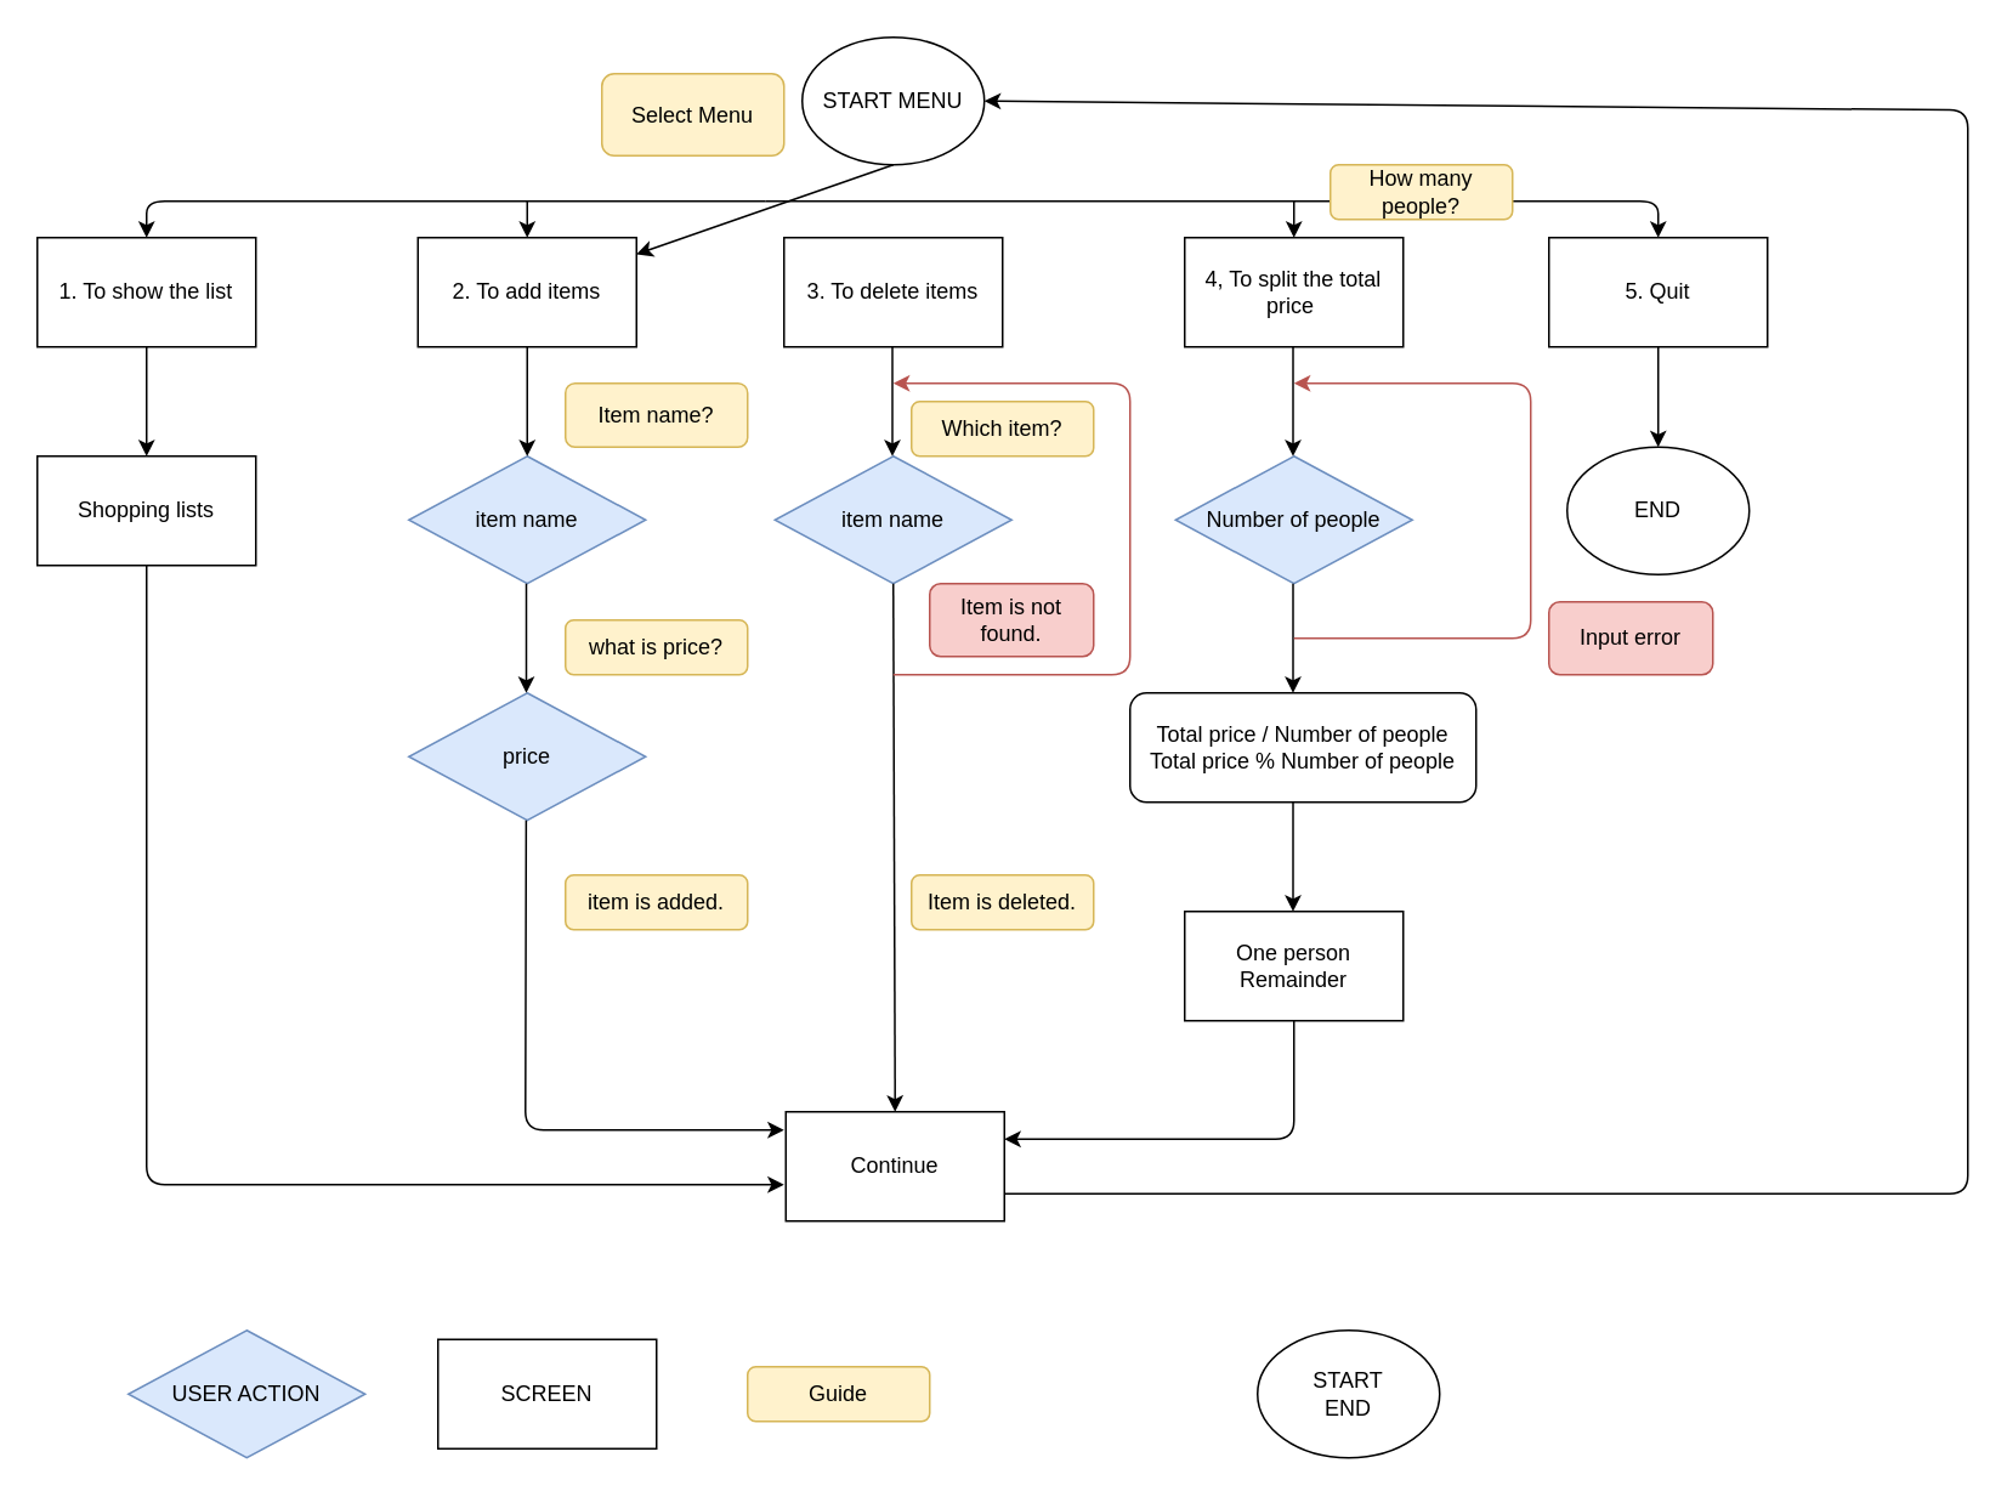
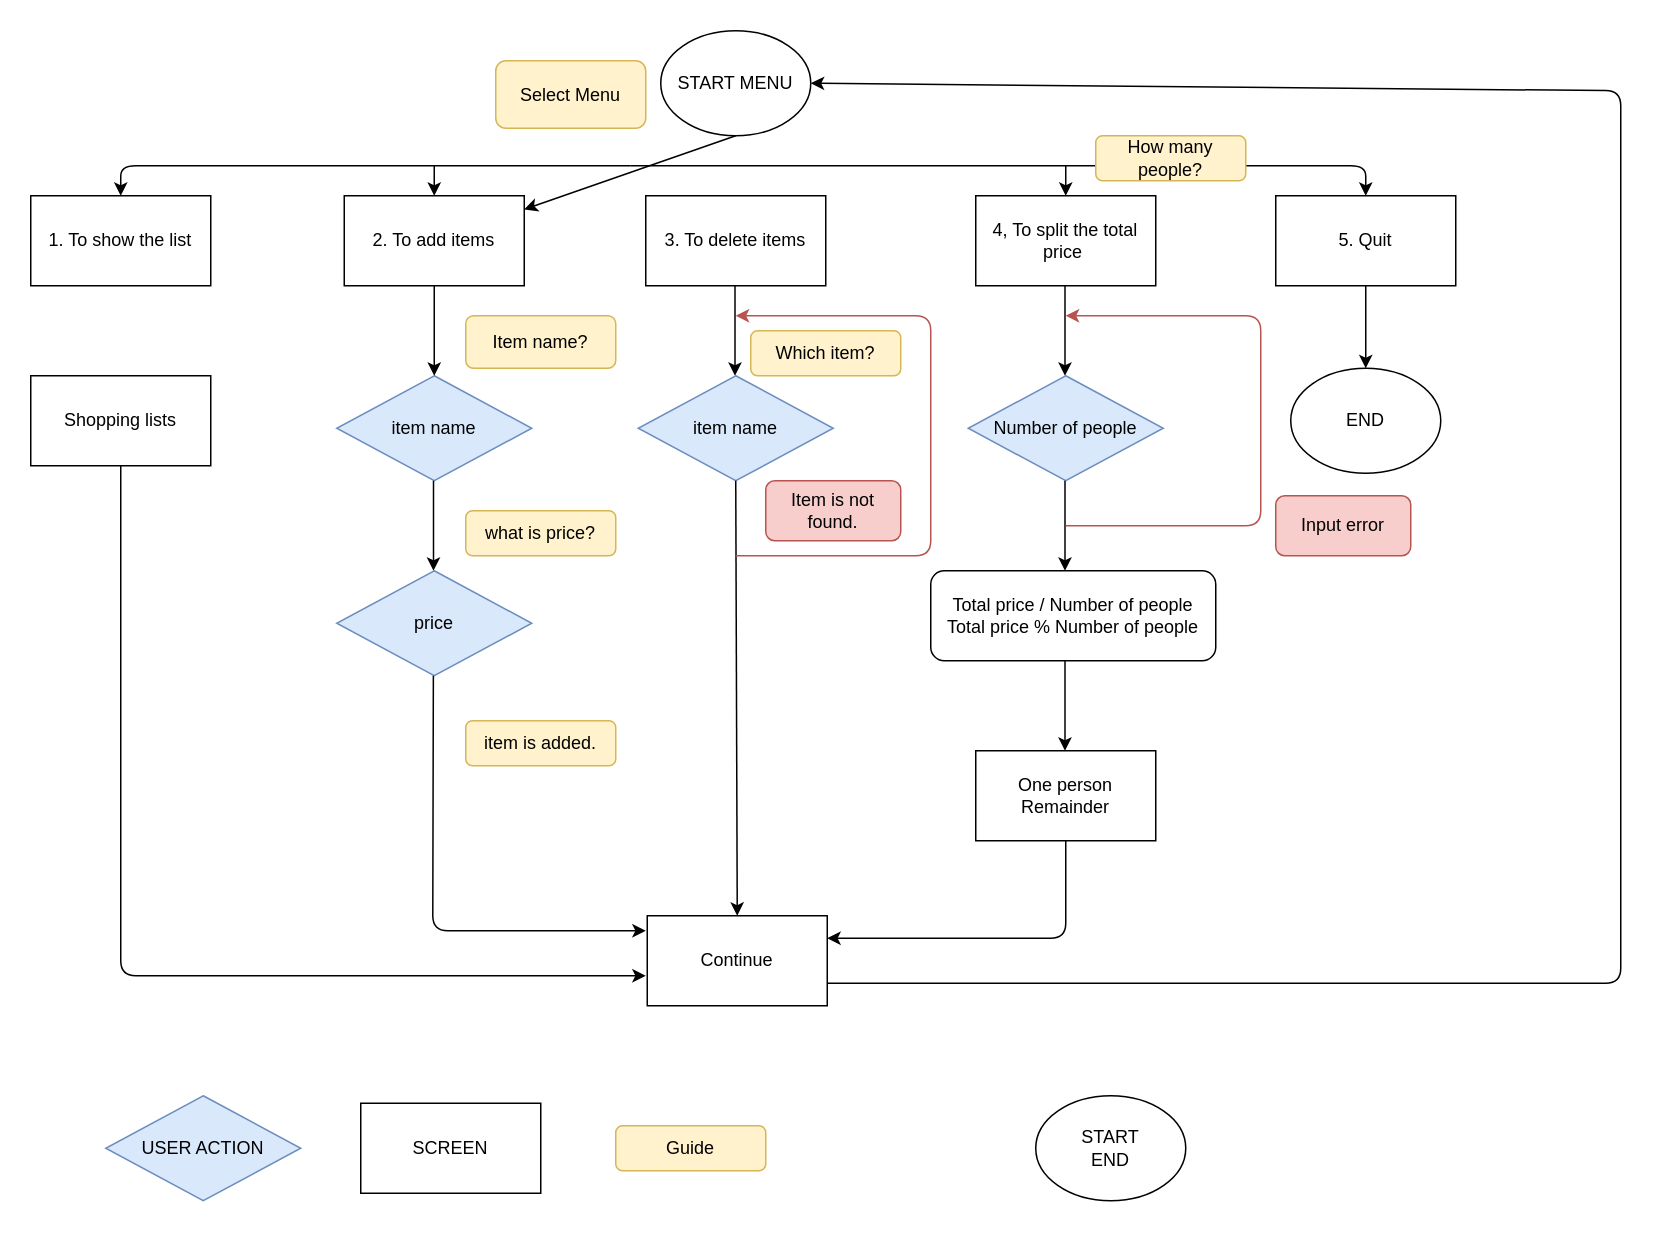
  <mxCell id="0" />
  <mxCell id="1" parent="0" />
  <mxCell id="2" value="START MENU" style="ellipse;whiteSpace=wrap;html=1;" vertex="1" parent="1"><mxGeometry x="440" y="20" width="100" height="70" as="geometry" /></mxCell>
  <mxCell id="3" value="1. To show the list" style="rounded=0;whiteSpace=wrap;html=1;" vertex="1" parent="1"><mxGeometry x="20" y="130" width="120" height="60" as="geometry" /></mxCell>
  <mxCell id="4" value="2. To add items" style="rounded=0;whiteSpace=wrap;html=1;" vertex="1" parent="1"><mxGeometry x="229" y="130" width="120" height="60" as="geometry" /></mxCell>
  <mxCell id="5" value="4, To split the total price&amp;nbsp;" style="rounded=0;whiteSpace=wrap;html=1;" vertex="1" parent="1"><mxGeometry x="650" y="130" width="120" height="60" as="geometry" /></mxCell>
  <mxCell id="6" value="3. To delete items" style="rounded=0;whiteSpace=wrap;html=1;" vertex="1" parent="1"><mxGeometry x="430" y="130" width="120" height="60" as="geometry" /></mxCell>
  <mxCell id="7" value="5. Quit" style="rounded=0;whiteSpace=wrap;html=1;" vertex="1" parent="1"><mxGeometry x="850" y="130" width="120" height="60" as="geometry" /></mxCell>
  <mxCell id="8" value="" style="endArrow=classic;html=1;exitX=0.5;exitY=1;exitDx=0;exitDy=0;" edge="1" parent="1" source="2" target="4"><mxGeometry width="50" height="50" relative="1" as="geometry"><mxPoint x="440" y="280" as="sourcePoint" /><mxPoint x="490" y="230" as="targetPoint" /></mxGeometry></mxCell>
  <mxCell id="9" value="" style="endArrow=classic;html=1;entryX=0.5;entryY=0;entryDx=0;entryDy=0;" edge="1" parent="1" target="7"><mxGeometry width="50" height="50" relative="1" as="geometry"><mxPoint x="420" y="110" as="sourcePoint" /><mxPoint x="740" y="70" as="targetPoint" /><Array as="points"><mxPoint x="910" y="110" /></Array></mxGeometry></mxCell>
  <mxCell id="10" value="" style="endArrow=classic;html=1;entryX=0.5;entryY=0;entryDx=0;entryDy=0;" edge="1" parent="1" target="3"><mxGeometry width="50" height="50" relative="1" as="geometry"><mxPoint x="420" y="110" as="sourcePoint" /><mxPoint x="336" y="130" as="targetPoint" /><Array as="points"><mxPoint x="260" y="110" /><mxPoint x="80" y="110" /></Array></mxGeometry></mxCell>
  <mxCell id="11" value="" style="endArrow=classic;html=1;entryX=0.5;entryY=0;entryDx=0;entryDy=0;" edge="1" parent="1" target="4"><mxGeometry width="50" height="50" relative="1" as="geometry"><mxPoint x="289" y="110" as="sourcePoint" /><mxPoint x="480" y="230" as="targetPoint" /></mxGeometry></mxCell>
  <mxCell id="12" value="" style="endArrow=classic;html=1;entryX=0.5;entryY=0;entryDx=0;entryDy=0;" edge="1" parent="1" target="5"><mxGeometry width="50" height="50" relative="1" as="geometry"><mxPoint x="710" y="110" as="sourcePoint" /><mxPoint x="480" y="230" as="targetPoint" /></mxGeometry></mxCell>
  <mxCell id="13" value="END" style="ellipse;whiteSpace=wrap;html=1;" vertex="1" parent="1"><mxGeometry x="860" y="245" width="100" height="70" as="geometry" /></mxCell>
  <mxCell id="14" value="" style="endArrow=classic;html=1;exitX=0.5;exitY=1;exitDx=0;exitDy=0;entryX=0.5;entryY=0;entryDx=0;entryDy=0;" edge="1" parent="1" source="7" target="13"><mxGeometry width="50" height="50" relative="1" as="geometry"><mxPoint x="430" y="270" as="sourcePoint" /><mxPoint x="480" y="220" as="targetPoint" /></mxGeometry></mxCell>
  <mxCell id="15" value="Shopping lists" style="rounded=0;whiteSpace=wrap;html=1;" vertex="1" parent="1"><mxGeometry x="20" y="250" width="120" height="60" as="geometry" /></mxCell>
- <mxCell id="16" value="" style="endArrow=classic;html=1;exitX=0.5;exitY=1;exitDx=0;exitDy=0;entryX=0.5;entryY=0;entryDx=0;entryDy=0;" edge="1" parent="1" source="3" target="15"><mxGeometry width="50" height="50" relative="1" as="geometry"><mxPoint x="430" y="270" as="sourcePoint" /><mxPoint x="480" y="220" as="targetPoint" /></mxGeometry></mxCell>
  <mxCell id="17" value="item name" style="rhombus;whiteSpace=wrap;html=1;fillColor=#dae8fc;strokeColor=#6c8ebf;" vertex="1" parent="1"><mxGeometry x="224" y="250" width="130" height="70" as="geometry" /></mxCell>
  <mxCell id="18" value="price" style="rhombus;whiteSpace=wrap;html=1;fillColor=#dae8fc;strokeColor=#6c8ebf;" vertex="1" parent="1"><mxGeometry x="224" y="380" width="130" height="70" as="geometry" /></mxCell>
  <mxCell id="19" value="item name" style="rhombus;whiteSpace=wrap;html=1;fillColor=#dae8fc;strokeColor=#6c8ebf;" vertex="1" parent="1"><mxGeometry x="425" y="250" width="130" height="70" as="geometry" /></mxCell>
  <mxCell id="20" value="Number of people" style="rhombus;whiteSpace=wrap;html=1;fillColor=#dae8fc;strokeColor=#6c8ebf;" vertex="1" parent="1"><mxGeometry x="645" y="250" width="130" height="70" as="geometry" /></mxCell>
  <mxCell id="21" value="" style="endArrow=classic;html=1;exitX=0.5;exitY=1;exitDx=0;exitDy=0;entryX=0.5;entryY=0;entryDx=0;entryDy=0;" edge="1" parent="1" source="4" target="17"><mxGeometry width="50" height="50" relative="1" as="geometry"><mxPoint x="470" y="270" as="sourcePoint" /><mxPoint x="520" y="220" as="targetPoint" /></mxGeometry></mxCell>
  <mxCell id="22" value="" style="endArrow=classic;html=1;exitX=0.5;exitY=1;exitDx=0;exitDy=0;entryX=0.5;entryY=0;entryDx=0;entryDy=0;" edge="1" parent="1"><mxGeometry width="50" height="50" relative="1" as="geometry"><mxPoint x="489.5" y="190" as="sourcePoint" /><mxPoint x="489.5" y="250" as="targetPoint" /></mxGeometry></mxCell>
  <mxCell id="23" value="" style="endArrow=classic;html=1;exitX=0.5;exitY=1;exitDx=0;exitDy=0;entryX=0.5;entryY=0;entryDx=0;entryDy=0;" edge="1" parent="1"><mxGeometry width="50" height="50" relative="1" as="geometry"><mxPoint x="709.5" y="190" as="sourcePoint" /><mxPoint x="709.5" y="250" as="targetPoint" /></mxGeometry></mxCell>
  <mxCell id="24" value="" style="endArrow=classic;html=1;exitX=0.5;exitY=1;exitDx=0;exitDy=0;entryX=0.5;entryY=0;entryDx=0;entryDy=0;" edge="1" parent="1"><mxGeometry width="50" height="50" relative="1" as="geometry"><mxPoint x="288.5" y="320" as="sourcePoint" /><mxPoint x="288.5" y="380" as="targetPoint" /></mxGeometry></mxCell>
  <mxCell id="25" value="" style="endArrow=classic;html=1;exitX=0.5;exitY=1;exitDx=0;exitDy=0;entryX=0.5;entryY=0;entryDx=0;entryDy=0;" edge="1" parent="1"><mxGeometry width="50" height="50" relative="1" as="geometry"><mxPoint x="709.5" y="320" as="sourcePoint" /><mxPoint x="709.5" y="380" as="targetPoint" /></mxGeometry></mxCell>
  <mxCell id="26" value="&lt;span&gt;Total price / Number of people&lt;/span&gt;&lt;br&gt;&lt;span&gt;Total price % Number of people&lt;/span&gt;" style="rounded=1;whiteSpace=wrap;html=1;" vertex="1" parent="1"><mxGeometry x="620" y="380" width="190" height="60" as="geometry" /></mxCell>
  <mxCell id="27" value="One person&lt;br&gt;Remainder" style="rounded=0;whiteSpace=wrap;html=1;" vertex="1" parent="1"><mxGeometry x="650" y="500" width="120" height="60" as="geometry" /></mxCell>
  <mxCell id="28" value="" style="endArrow=classic;html=1;exitX=0.5;exitY=1;exitDx=0;exitDy=0;entryX=0.5;entryY=0;entryDx=0;entryDy=0;" edge="1" parent="1"><mxGeometry width="50" height="50" relative="1" as="geometry"><mxPoint x="709.5" y="440" as="sourcePoint" /><mxPoint x="709.5" y="500" as="targetPoint" /></mxGeometry></mxCell>
  <mxCell id="29" value="Continue" style="rounded=0;whiteSpace=wrap;html=1;" vertex="1" parent="1"><mxGeometry x="431" y="610" width="120" height="60" as="geometry" /></mxCell>
  <mxCell id="30" value="" style="endArrow=classic;html=1;exitX=1;exitY=0.75;exitDx=0;exitDy=0;entryX=1;entryY=0.5;entryDx=0;entryDy=0;" edge="1" parent="1" source="29" target="2"><mxGeometry width="50" height="50" relative="1" as="geometry"><mxPoint x="500" y="400" as="sourcePoint" /><mxPoint x="1030" y="640" as="targetPoint" /><Array as="points"><mxPoint x="1080" y="655" /><mxPoint x="1080" y="60" /></Array></mxGeometry></mxCell>
  <mxCell id="31" value="Which item?" style="rounded=1;whiteSpace=wrap;html=1;fillColor=#fff2cc;strokeColor=#d6b656;" vertex="1" parent="1"><mxGeometry x="500" y="220" width="100" height="30" as="geometry" /></mxCell>
  <mxCell id="32" value="Item name?" style="rounded=1;whiteSpace=wrap;html=1;fillColor=#fff2cc;strokeColor=#d6b656;" vertex="1" parent="1"><mxGeometry x="310" y="210" width="100" height="35" as="geometry" /></mxCell>
  <mxCell id="33" value="what is price?" style="rounded=1;whiteSpace=wrap;html=1;fillColor=#fff2cc;strokeColor=#d6b656;" vertex="1" parent="1"><mxGeometry x="310" y="340" width="100" height="30" as="geometry" /></mxCell>
  <mxCell id="34" value="How many people?" style="rounded=1;whiteSpace=wrap;html=1;fillColor=#fff2cc;strokeColor=#d6b656;" vertex="1" parent="1"><mxGeometry x="730" y="90" width="100" height="30" as="geometry" /></mxCell>
  <mxCell id="35" value="item is added." style="rounded=1;whiteSpace=wrap;html=1;fillColor=#fff2cc;strokeColor=#d6b656;" vertex="1" parent="1"><mxGeometry x="310" y="480" width="100" height="30" as="geometry" /></mxCell>
  <mxCell id="36" value="" style="endArrow=classic;html=1;exitX=0.5;exitY=1;exitDx=0;exitDy=0;" edge="1" parent="1"><mxGeometry width="50" height="50" relative="1" as="geometry"><mxPoint x="288.41" y="450" as="sourcePoint" /><mxPoint x="430" y="620" as="targetPoint" /><Array as="points"><mxPoint x="288" y="620" /><mxPoint x="360" y="620" /></Array></mxGeometry></mxCell>
- <mxCell id="37" value="Item is deleted." style="rounded=1;whiteSpace=wrap;html=1;fillColor=#fff2cc;strokeColor=#d6b656;" vertex="1" parent="1"><mxGeometry x="500" y="480" width="100" height="30" as="geometry" /></mxCell>
  <mxCell id="38" value="" style="endArrow=classic;html=1;exitX=0.5;exitY=1;exitDx=0;exitDy=0;entryX=0.5;entryY=0;entryDx=0;entryDy=0;" edge="1" parent="1" source="19" target="29"><mxGeometry width="50" height="50" relative="1" as="geometry"><mxPoint x="540" y="370" as="sourcePoint" /><mxPoint x="590" y="320" as="targetPoint" /></mxGeometry></mxCell>
  <mxCell id="39" value="" style="endArrow=classic;html=1;fillColor=#f8cecc;strokeColor=#b85450;" edge="1" parent="1"><mxGeometry width="50" height="50" relative="1" as="geometry"><mxPoint x="490" y="370" as="sourcePoint" /><mxPoint x="490" y="210" as="targetPoint" /><Array as="points"><mxPoint x="620" y="370" /><mxPoint x="620" y="210" /></Array></mxGeometry></mxCell>
  <mxCell id="40" value="Item is not found." style="rounded=1;whiteSpace=wrap;html=1;fillColor=#f8cecc;strokeColor=#b85450;" vertex="1" parent="1"><mxGeometry x="510" y="320" width="90" height="40" as="geometry" /></mxCell>
  <mxCell id="41" value="" style="endArrow=classic;html=1;fillColor=#f8cecc;strokeColor=#b85450;" edge="1" parent="1"><mxGeometry width="50" height="50" relative="1" as="geometry"><mxPoint x="710" y="350" as="sourcePoint" /><mxPoint x="710" y="210" as="targetPoint" /><Array as="points"><mxPoint x="770" y="350" /><mxPoint x="840" y="350" /><mxPoint x="840" y="210" /></Array></mxGeometry></mxCell>
  <mxCell id="42" value="Input error" style="rounded=1;whiteSpace=wrap;html=1;fillColor=#f8cecc;strokeColor=#b85450;" vertex="1" parent="1"><mxGeometry x="850" y="330" width="90" height="40" as="geometry" /></mxCell>
  <mxCell id="43" value="" style="endArrow=classic;html=1;exitX=0.5;exitY=1;exitDx=0;exitDy=0;" edge="1" parent="1" source="15"><mxGeometry width="50" height="50" relative="1" as="geometry"><mxPoint x="540" y="380" as="sourcePoint" /><mxPoint x="430" y="650" as="targetPoint" /><Array as="points"><mxPoint x="80" y="650" /></Array></mxGeometry></mxCell>
  <mxCell id="44" value="" style="endArrow=classic;html=1;exitX=0.5;exitY=1;exitDx=0;exitDy=0;entryX=1;entryY=0.25;entryDx=0;entryDy=0;" edge="1" parent="1" source="27" target="29"><mxGeometry width="50" height="50" relative="1" as="geometry"><mxPoint x="540" y="380" as="sourcePoint" /><mxPoint x="590" y="330" as="targetPoint" /><Array as="points"><mxPoint x="710" y="625" /></Array></mxGeometry></mxCell>
  <mxCell id="45" value="USER ACTION" style="rhombus;whiteSpace=wrap;html=1;fillColor=#dae8fc;strokeColor=#6c8ebf;" vertex="1" parent="1"><mxGeometry x="70" y="730" width="130" height="70" as="geometry" /></mxCell>
  <mxCell id="46" value="SCREEN" style="rounded=0;whiteSpace=wrap;html=1;" vertex="1" parent="1"><mxGeometry x="240" y="735" width="120" height="60" as="geometry" /></mxCell>
  <mxCell id="47" value="Guide" style="rounded=1;whiteSpace=wrap;html=1;fillColor=#fff2cc;strokeColor=#d6b656;" vertex="1" parent="1"><mxGeometry x="410" y="750" width="100" height="30" as="geometry" /></mxCell>
  <mxCell id="48" value="START&lt;br&gt;END" style="ellipse;whiteSpace=wrap;html=1;" vertex="1" parent="1"><mxGeometry x="690" y="730" width="100" height="70" as="geometry" /></mxCell>
  <mxCell id="49" value="Select Menu" style="rounded=1;whiteSpace=wrap;html=1;fillColor=#fff2cc;strokeColor=#d6b656;" vertex="1" parent="1"><mxGeometry x="330" y="40" width="100" height="45" as="geometry" /></mxCell>
